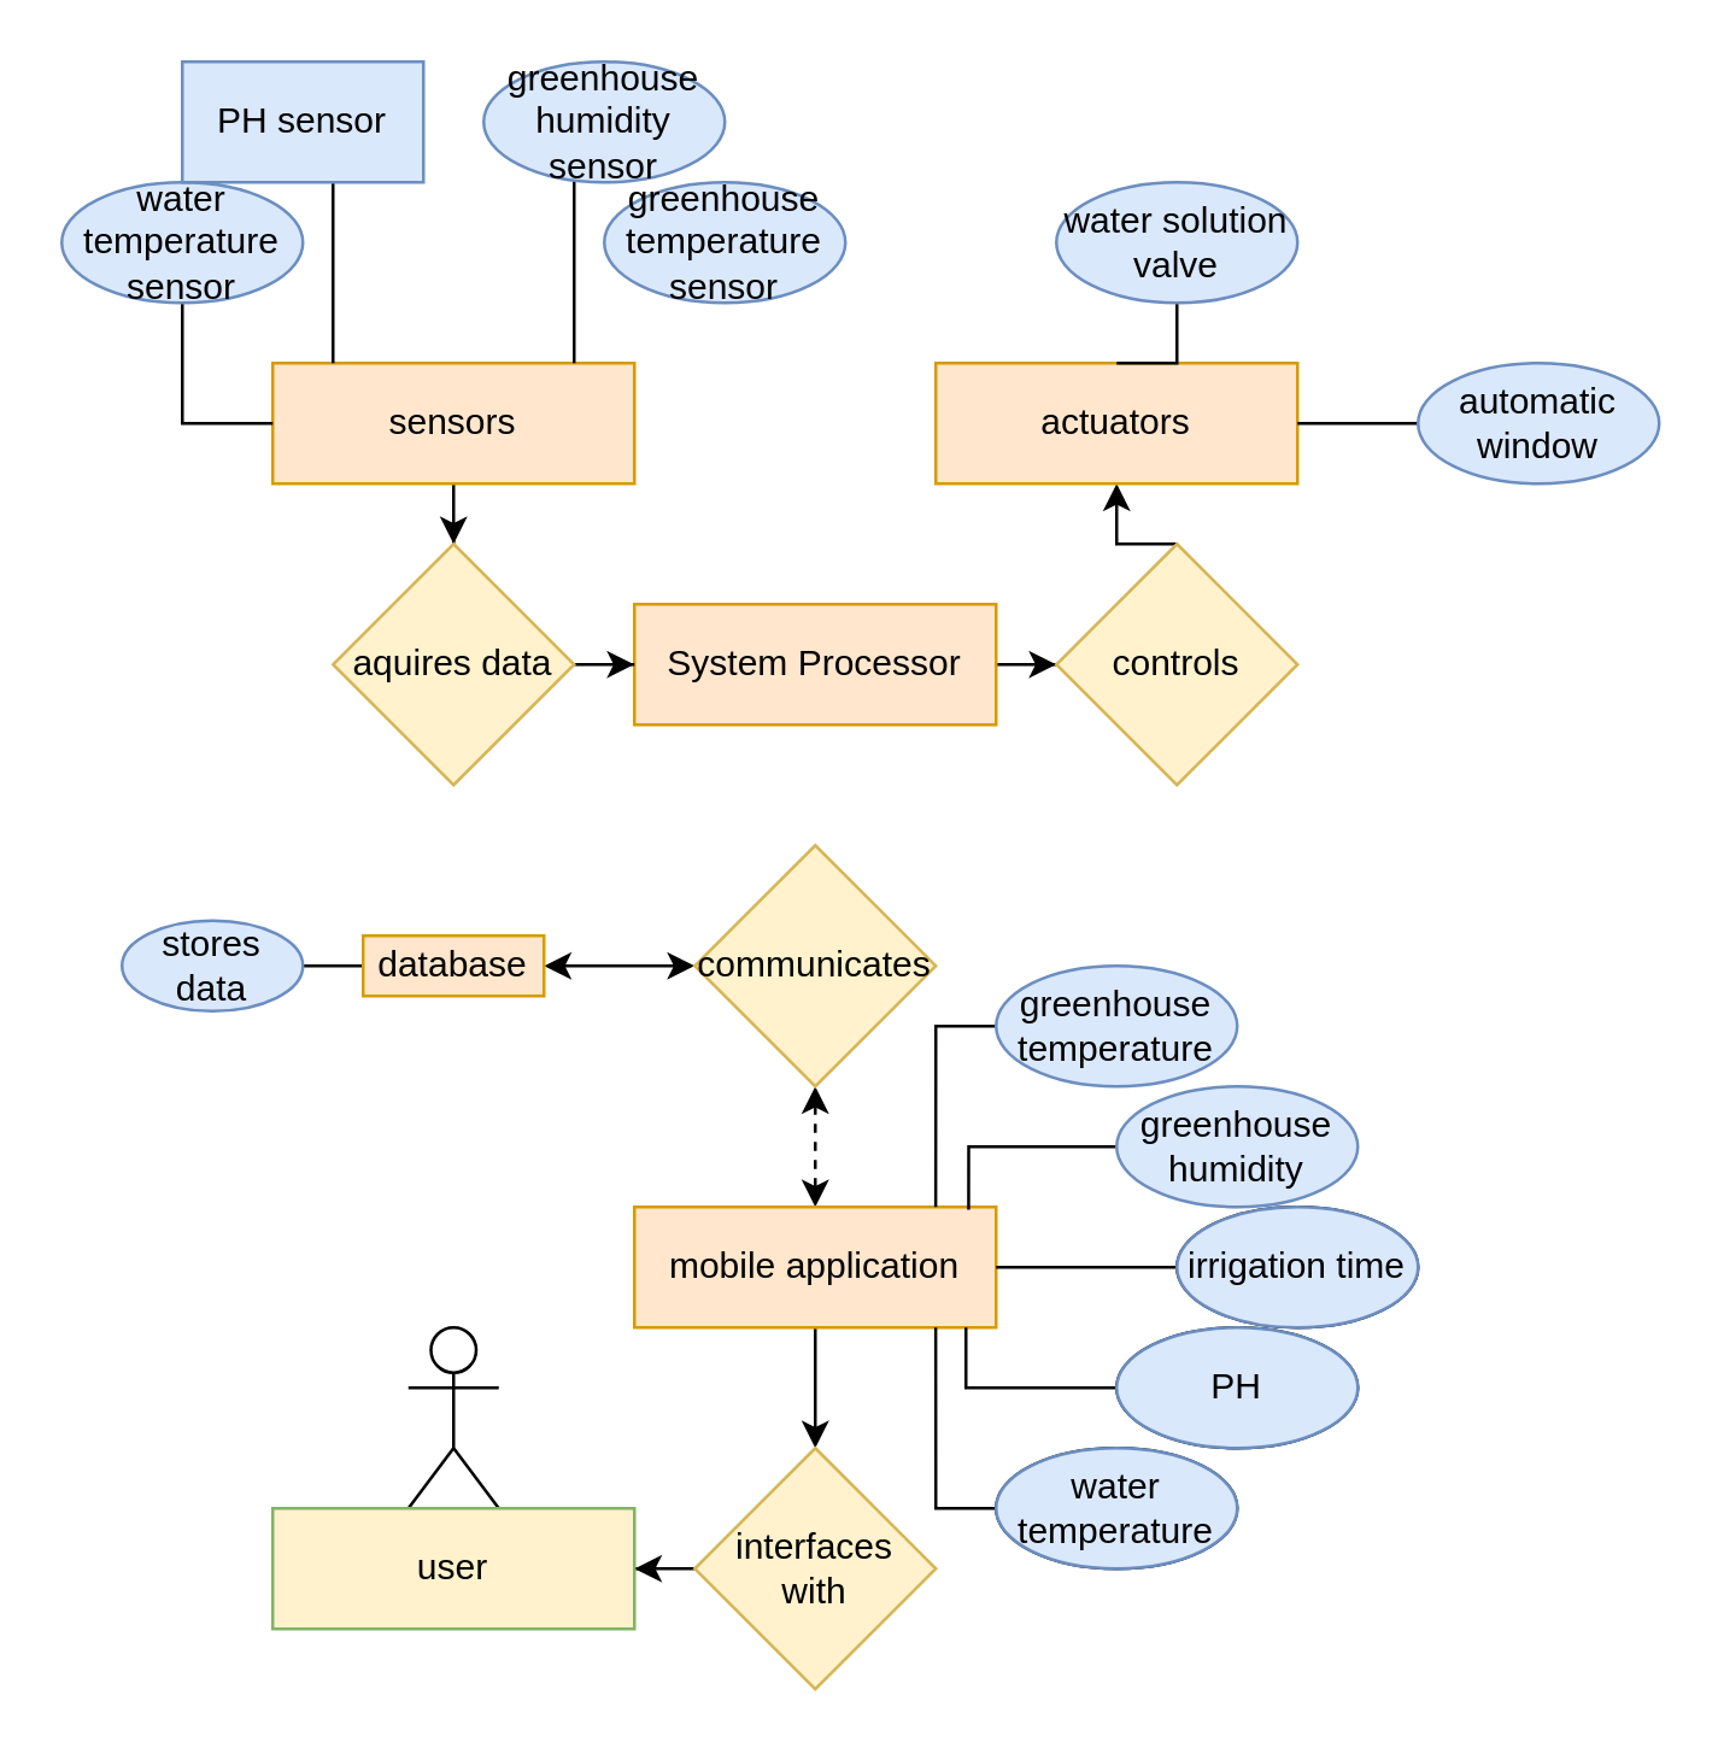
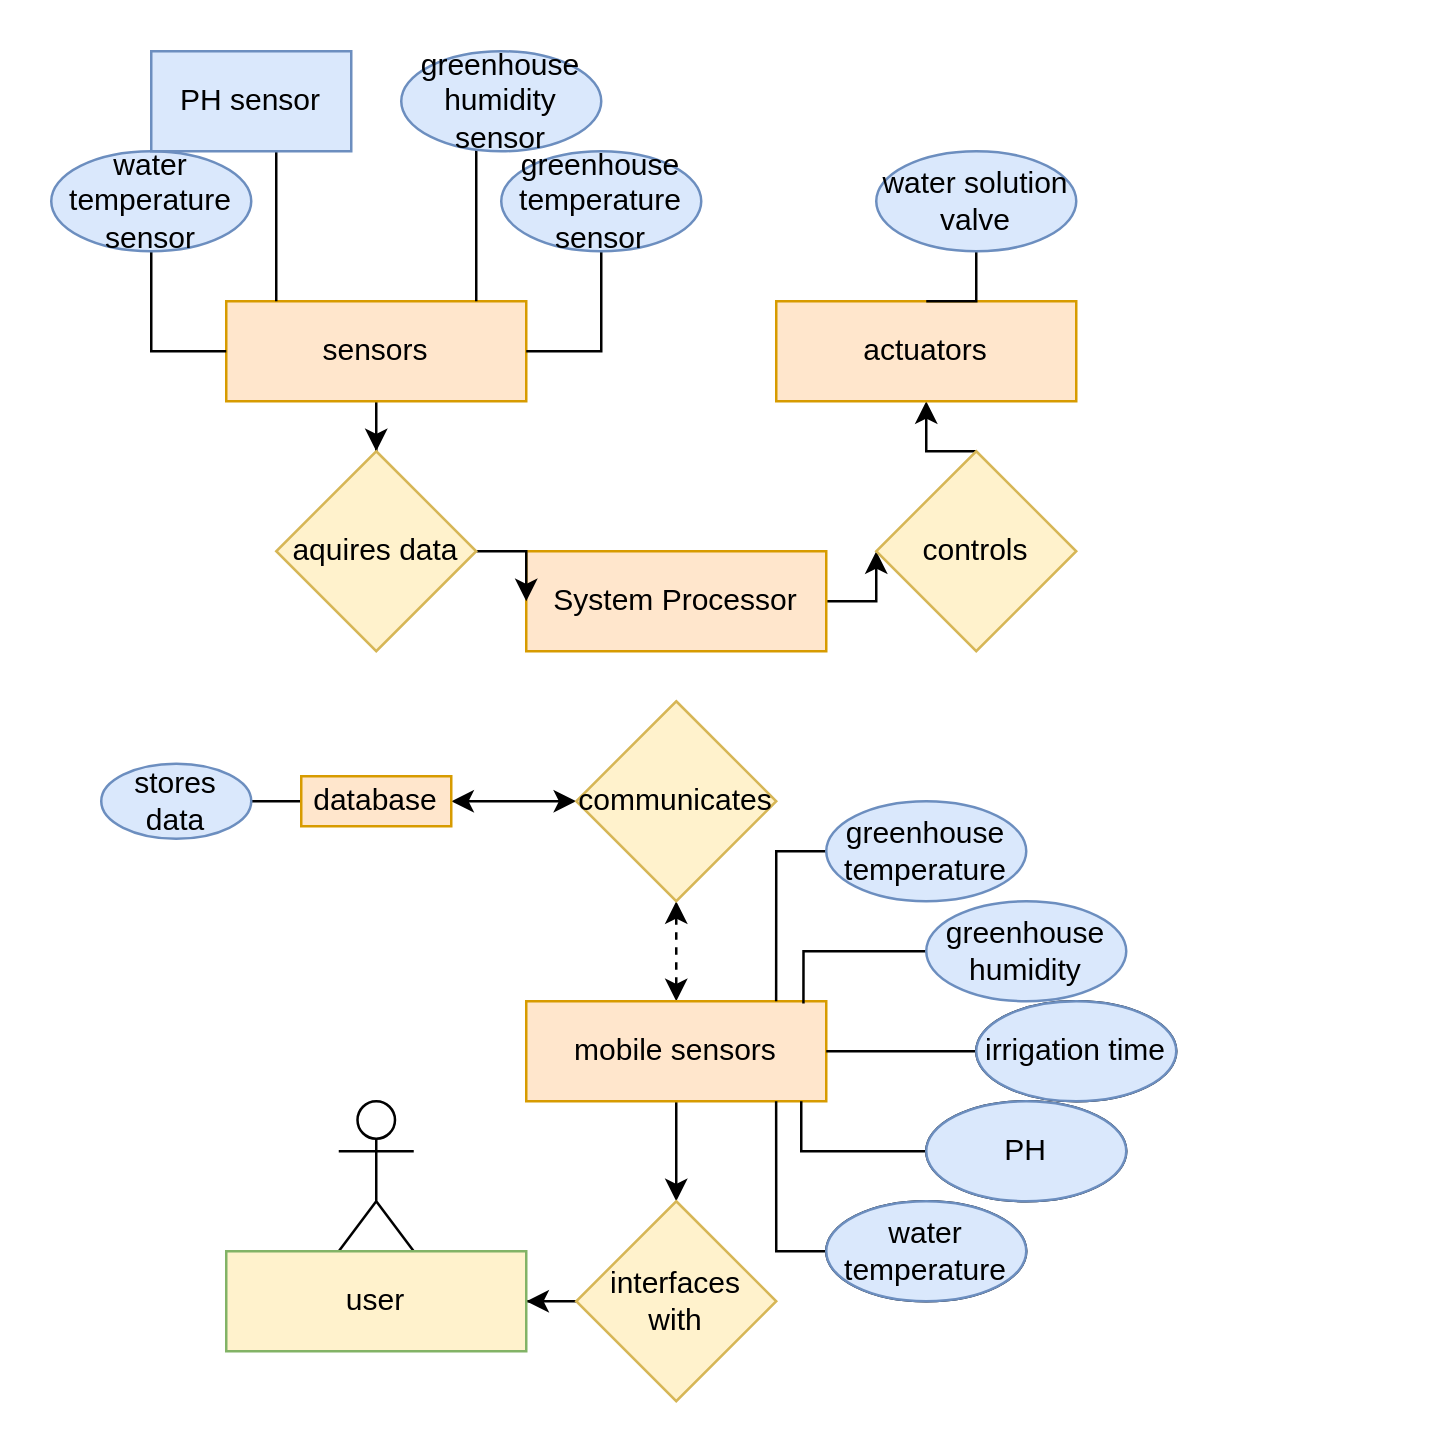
  <mxCell id="0" />
  <mxCell id="1" parent="0" />
  <mxCell id="2" value="" style="shape=umlActor;verticalLabelPosition=bottom;verticalAlign=top;html=1;outlineConnect=0;" vertex="1" parent="1"><mxGeometry x="135" y="440" width="30" height="60" as="geometry" /></mxCell>
  <mxCell id="3" value="" style="edgeStyle=orthogonalEdgeStyle;rounded=0;orthogonalLoop=1;jettySize=auto;html=1;" parent="1" source="4" target="9" edge="1"><mxGeometry relative="1" as="geometry" /></mxCell>
- <mxCell id="4" value="System Processor" style="rounded=0;whiteSpace=wrap;html=1;fillColor=#ffe6cc;strokeColor=#d79b00;" parent="1" vertex="1"><mxGeometry x="210" y="200" width="120" height="40" as="geometry" /></mxCell>
+ <mxCell id="4" value="System Processor" style="rounded=0;whiteSpace=wrap;html=1;fillColor=#ffe6cc;strokeColor=#d79b00;" parent="1" vertex="1"><mxGeometry x="210" y="220" width="120" height="40" as="geometry" /></mxCell>
  <mxCell id="5" value="" style="edgeStyle=orthogonalEdgeStyle;rounded=0;orthogonalLoop=1;jettySize=auto;html=1;" parent="1" source="7" target="4" edge="1"><mxGeometry relative="1" as="geometry" /></mxCell>
  <mxCell id="6" style="edgeStyle=orthogonalEdgeStyle;rounded=0;orthogonalLoop=1;jettySize=auto;html=1;exitX=0.5;exitY=0;exitDx=0;exitDy=0;startArrow=classic;startFill=1;endArrow=none;endFill=0;" parent="1" source="7" target="19" edge="1"><mxGeometry relative="1" as="geometry" /></mxCell>
  <mxCell id="7" value="aquires data" style="rhombus;whiteSpace=wrap;html=1;fillColor=#fff2cc;strokeColor=#d6b656;" parent="1" vertex="1"><mxGeometry x="110" y="180" width="80" height="80" as="geometry" /></mxCell>
  <mxCell id="8" style="edgeStyle=orthogonalEdgeStyle;rounded=0;orthogonalLoop=1;jettySize=auto;html=1;exitX=0.5;exitY=0;exitDx=0;exitDy=0;entryX=0.5;entryY=1;entryDx=0;entryDy=0;startArrow=none;startFill=0;" parent="1" source="9" target="20" edge="1"><mxGeometry relative="1" as="geometry" /></mxCell>
  <mxCell id="9" value="controls" style="rhombus;whiteSpace=wrap;html=1;fillColor=#fff2cc;strokeColor=#d6b656;" parent="1" vertex="1"><mxGeometry x="350" y="180" width="80" height="80" as="geometry" /></mxCell>
  <mxCell id="10" style="edgeStyle=orthogonalEdgeStyle;rounded=0;orthogonalLoop=1;jettySize=auto;html=1;entryX=1;entryY=0.5;entryDx=0;entryDy=0;startArrow=classic;startFill=1;" parent="1" source="12" target="16" edge="1"><mxGeometry relative="1" as="geometry"><Array as="points"><mxPoint x="200" y="320" /><mxPoint x="200" y="320" /></Array></mxGeometry></mxCell>
  <mxCell id="11" style="edgeStyle=orthogonalEdgeStyle;rounded=0;orthogonalLoop=1;jettySize=auto;html=1;startArrow=classic;startFill=1;dashed=1;" parent="1" source="12" target="14" edge="1"><mxGeometry relative="1" as="geometry" /></mxCell>
  <mxCell id="12" value="communicates" style="rhombus;whiteSpace=wrap;html=1;fillColor=#fff2cc;strokeColor=#d6b656;" parent="1" vertex="1"><mxGeometry x="230" y="280" width="80" height="80" as="geometry" /></mxCell>
  <mxCell id="13" value="" style="edgeStyle=orthogonalEdgeStyle;rounded=0;orthogonalLoop=1;jettySize=auto;html=1;startArrow=none;startFill=0;" parent="1" source="14" target="22" edge="1"><mxGeometry relative="1" as="geometry" /></mxCell>
- <mxCell id="14" value="mobile application" style="rounded=0;whiteSpace=wrap;html=1;fillColor=#ffe6cc;strokeColor=#d79b00;" parent="1" vertex="1"><mxGeometry x="210" y="400" width="120" height="40" as="geometry" /></mxCell>
+ <mxCell id="14" value="mobile sensors" style="rounded=0;whiteSpace=wrap;html=1;fillColor=#ffe6cc;strokeColor=#d79b00;" parent="1" vertex="1"><mxGeometry x="210" y="400" width="120" height="40" as="geometry" /></mxCell>
  <mxCell id="15" value="" style="edgeStyle=orthogonalEdgeStyle;rounded=0;orthogonalLoop=1;jettySize=auto;html=1;endArrow=none;endFill=0;" edge="1" parent="1" source="16" target="30"><mxGeometry relative="1" as="geometry" /></mxCell>
  <mxCell id="16" value="database" style="rounded=0;whiteSpace=wrap;html=1;fillColor=#ffe6cc;strokeColor=#d79b00;" parent="1" vertex="1"><mxGeometry x="120" y="310" width="60" height="20" as="geometry" /></mxCell>
  <mxCell id="17" style="edgeStyle=orthogonalEdgeStyle;rounded=0;orthogonalLoop=1;jettySize=auto;html=1;exitX=0;exitY=0.5;exitDx=0;exitDy=0;entryX=0.833;entryY=0;entryDx=0;entryDy=0;entryPerimeter=0;endArrow=none;endFill=0;" edge="1" parent="1" source="18" target="14"><mxGeometry relative="1" as="geometry" /></mxCell>
  <mxCell id="18" value="greenhouse&lt;br&gt;temperature" style="ellipse;whiteSpace=wrap;html=1;fillColor=#dae8fc;strokeColor=#6c8ebf;" parent="1" vertex="1"><mxGeometry x="330" y="320" width="80" height="40" as="geometry" /></mxCell>
  <mxCell id="19" value="sensors" style="rounded=0;whiteSpace=wrap;html=1;fillColor=#ffe6cc;strokeColor=#d79b00;" parent="1" vertex="1"><mxGeometry x="90" y="120" width="120" height="40" as="geometry" /></mxCell>
  <mxCell id="20" value="actuators" style="rounded=0;whiteSpace=wrap;html=1;fillColor=#ffe6cc;strokeColor=#d79b00;" parent="1" vertex="1"><mxGeometry x="310" y="120" width="120" height="40" as="geometry" /></mxCell>
  <mxCell id="21" value="" style="edgeStyle=orthogonalEdgeStyle;rounded=0;orthogonalLoop=1;jettySize=auto;html=1;startArrow=none;startFill=0;" parent="1" source="22" target="23" edge="1"><mxGeometry relative="1" as="geometry" /></mxCell>
  <mxCell id="22" value="interfaces&lt;br&gt;with" style="rhombus;whiteSpace=wrap;html=1;fillColor=#fff2cc;strokeColor=#d6b656;" parent="1" vertex="1"><mxGeometry x="230" y="480" width="80" height="80" as="geometry" /></mxCell>
  <mxCell id="23" value="user" style="rounded=0;whiteSpace=wrap;html=1;fillColor=#fff2cc;strokeColor=#82b366;" parent="1" vertex="1"><mxGeometry x="90" y="500" width="120" height="40" as="geometry" /></mxCell>
  <mxCell id="24" style="edgeStyle=orthogonalEdgeStyle;rounded=0;orthogonalLoop=1;jettySize=auto;html=1;entryX=0.924;entryY=0.022;entryDx=0;entryDy=0;entryPerimeter=0;endArrow=none;endFill=0;" edge="1" parent="1" source="25" target="14"><mxGeometry relative="1" as="geometry"><mxPoint x="320" y="380" as="targetPoint" /><Array as="points"><mxPoint x="321" y="380" /><mxPoint x="321" y="401" /></Array></mxGeometry></mxCell>
  <mxCell id="25" value="greenhouse&lt;br&gt;humidity" style="ellipse;whiteSpace=wrap;html=1;fillColor=#dae8fc;strokeColor=#6c8ebf;" parent="1" vertex="1"><mxGeometry x="370" y="360" width="80" height="40" as="geometry" /></mxCell>
  <mxCell id="26" value="" style="edgeStyle=orthogonalEdgeStyle;rounded=0;orthogonalLoop=1;jettySize=auto;html=1;endArrow=none;endFill=0;" edge="1" parent="1" source="27" target="14"><mxGeometry relative="1" as="geometry" /></mxCell>
  <mxCell id="27" value="irrigation time" style="ellipse;whiteSpace=wrap;html=1;" parent="1" vertex="1"><mxGeometry x="390" y="400" width="80" height="40" as="geometry" /></mxCell>
  <mxCell id="28" style="edgeStyle=orthogonalEdgeStyle;rounded=0;orthogonalLoop=1;jettySize=auto;html=1;entryX=0.833;entryY=1;entryDx=0;entryDy=0;entryPerimeter=0;endArrow=none;endFill=0;" edge="1" parent="1" source="29" target="14"><mxGeometry relative="1" as="geometry"><Array as="points"><mxPoint x="310" y="500" /></Array></mxGeometry></mxCell>
  <mxCell id="29" value="outdoors&lt;br&gt;temperature" style="ellipse;whiteSpace=wrap;html=1;" parent="1" vertex="1"><mxGeometry x="330" y="480" width="80" height="40" as="geometry" /></mxCell>
  <mxCell id="30" value="stores data" style="ellipse;whiteSpace=wrap;html=1;fillColor=#dae8fc;strokeColor=#6c8ebf;" parent="1" vertex="1"><mxGeometry x="40" y="305" width="60" height="30" as="geometry" /></mxCell>
  <mxCell id="31" value="" style="edgeStyle=orthogonalEdgeStyle;rounded=0;orthogonalLoop=1;jettySize=auto;html=1;endArrow=none;endFill=0;" edge="1" parent="1" source="32" target="20"><mxGeometry relative="1" as="geometry" /></mxCell>
  <mxCell id="32" value="water solution valve" style="ellipse;whiteSpace=wrap;html=1;fillColor=#dae8fc;strokeColor=#6c8ebf;" parent="1" vertex="1"><mxGeometry x="350" y="60" width="80" height="40" as="geometry" /></mxCell>
- <mxCell id="33" value="" style="edgeStyle=orthogonalEdgeStyle;rounded=0;orthogonalLoop=1;jettySize=auto;html=1;endArrow=none;endFill=0;" edge="1" parent="1" source="34" target="20"><mxGeometry relative="1" as="geometry" /></mxCell>
- <mxCell id="34" value="automatic window" style="ellipse;whiteSpace=wrap;html=1;fillColor=#dae8fc;strokeColor=#6c8ebf;" parent="1" vertex="1"><mxGeometry x="470" y="120" width="80" height="40" as="geometry" /></mxCell>
+ <mxCell id="35" style="edgeStyle=orthogonalEdgeStyle;rounded=0;orthogonalLoop=1;jettySize=auto;html=1;entryX=1;entryY=0.5;entryDx=0;entryDy=0;endArrow=none;endFill=0;" edge="1" parent="1" source="36" target="19"><mxGeometry relative="1" as="geometry" /></mxCell>
  <mxCell id="36" value="greenhouse temperature sensor" style="ellipse;whiteSpace=wrap;html=1;fillColor=#dae8fc;strokeColor=#6c8ebf;" parent="1" vertex="1"><mxGeometry x="200" y="60" width="80" height="40" as="geometry" /></mxCell>
  <mxCell id="37" style="edgeStyle=orthogonalEdgeStyle;rounded=0;orthogonalLoop=1;jettySize=auto;html=1;endArrow=none;endFill=0;" edge="1" parent="1" source="38"><mxGeometry relative="1" as="geometry"><mxPoint x="320" y="440" as="targetPoint" /><Array as="points"><mxPoint x="320" y="460" /><mxPoint x="320" y="440" /></Array></mxGeometry></mxCell>
  <mxCell id="38" value="PH" style="ellipse;whiteSpace=wrap;html=1;" parent="1" vertex="1"><mxGeometry x="370" y="440" width="80" height="40" as="geometry" /></mxCell>
  <mxCell id="39" style="edgeStyle=orthogonalEdgeStyle;rounded=0;orthogonalLoop=1;jettySize=auto;html=1;exitX=0.5;exitY=1;exitDx=0;exitDy=0;entryX=0;entryY=0.5;entryDx=0;entryDy=0;startArrow=none;startFill=0;endArrow=none;endFill=0;" edge="1" parent="1" source="40" target="19"><mxGeometry relative="1" as="geometry" /></mxCell>
  <mxCell id="40" value="water temperature sensor" style="ellipse;whiteSpace=wrap;html=1;fillColor=#dae8fc;strokeColor=#6c8ebf;" parent="1" vertex="1"><mxGeometry x="20" y="60" width="80" height="40" as="geometry" /></mxCell>
  <mxCell id="41" style="edgeStyle=orthogonalEdgeStyle;rounded=0;orthogonalLoop=1;jettySize=auto;html=1;endArrow=none;endFill=0;" edge="1" parent="1" source="42"><mxGeometry relative="1" as="geometry"><mxPoint x="190" y="120" as="targetPoint" /><Array as="points"><mxPoint x="190" y="120" /></Array></mxGeometry></mxCell>
  <mxCell id="42" value="greenhouse humidity sensor" style="ellipse;whiteSpace=wrap;html=1;fillColor=#dae8fc;strokeColor=#6c8ebf;" parent="1" vertex="1"><mxGeometry x="160" y="20" width="80" height="40" as="geometry" /></mxCell>
  <mxCell id="43" value="" style="edgeStyle=orthogonalEdgeStyle;rounded=0;orthogonalLoop=1;jettySize=auto;html=1;endArrow=none;endFill=0;" edge="1" parent="1" source="44"><mxGeometry relative="1" as="geometry"><mxPoint x="110" y="120" as="targetPoint" /><Array as="points"><mxPoint x="110" y="120" /></Array></mxGeometry></mxCell>
  <mxCell id="44" value="PH sensor" style="whiteSpace=wrap;html=1;fillColor=#dae8fc;strokeColor=#6c8ebf;rounded=0;" parent="1" vertex="1"><mxGeometry x="60" y="20" width="80" height="40" as="geometry" /></mxCell>
  <mxCell id="45" value="water&lt;br&gt;temperature" style="ellipse;whiteSpace=wrap;html=1;fillColor=#dae8fc;strokeColor=#6c8ebf;" vertex="1" parent="1"><mxGeometry x="330" y="480" width="80" height="40" as="geometry" /></mxCell>
  <mxCell id="46" value="PH" style="ellipse;whiteSpace=wrap;html=1;fillColor=#dae8fc;strokeColor=#6c8ebf;" vertex="1" parent="1"><mxGeometry x="370" y="440" width="80" height="40" as="geometry" /></mxCell>
  <mxCell id="47" value="irrigation time" style="ellipse;whiteSpace=wrap;html=1;fillColor=#dae8fc;strokeColor=#6c8ebf;" vertex="1" parent="1"><mxGeometry x="390" y="400" width="80" height="40" as="geometry" /></mxCell>
